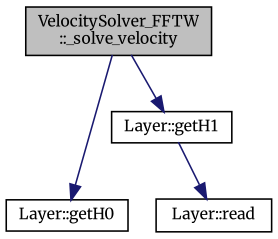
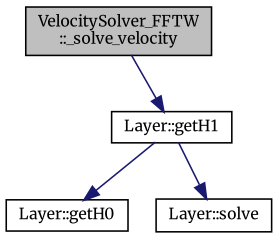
  digraph {
    fontname=Merriweather
    rankdir=TB
    node [color=black fillcolor=white fontname=Merriweather fontsize=10 shape=record style=filled]
    edge [color=midnightblue fontname=Merriweather fontsize=10 labelfontname=Helvetica labelfontsize=10 style=solid]
    n1 [fillcolor=grey75 fontcolor=black height=0.2 label="VelocitySolver_FFTW\l::_solve_velocity" width=0.4]
    n2 [height=0.2 label="Layer::getH0" width=0.4]
    n3 [height=0.2 label="Layer::getH1" width=0.4]
-   n4 [height=0.2 label="Layer::read" width=0.4]
-   n1 -> n2
+   n4 [height=0.2 label="Layer::solve" width=0.4]
+   n3 -> n2
    n1 -> n3
    n3 -> n4
  }
